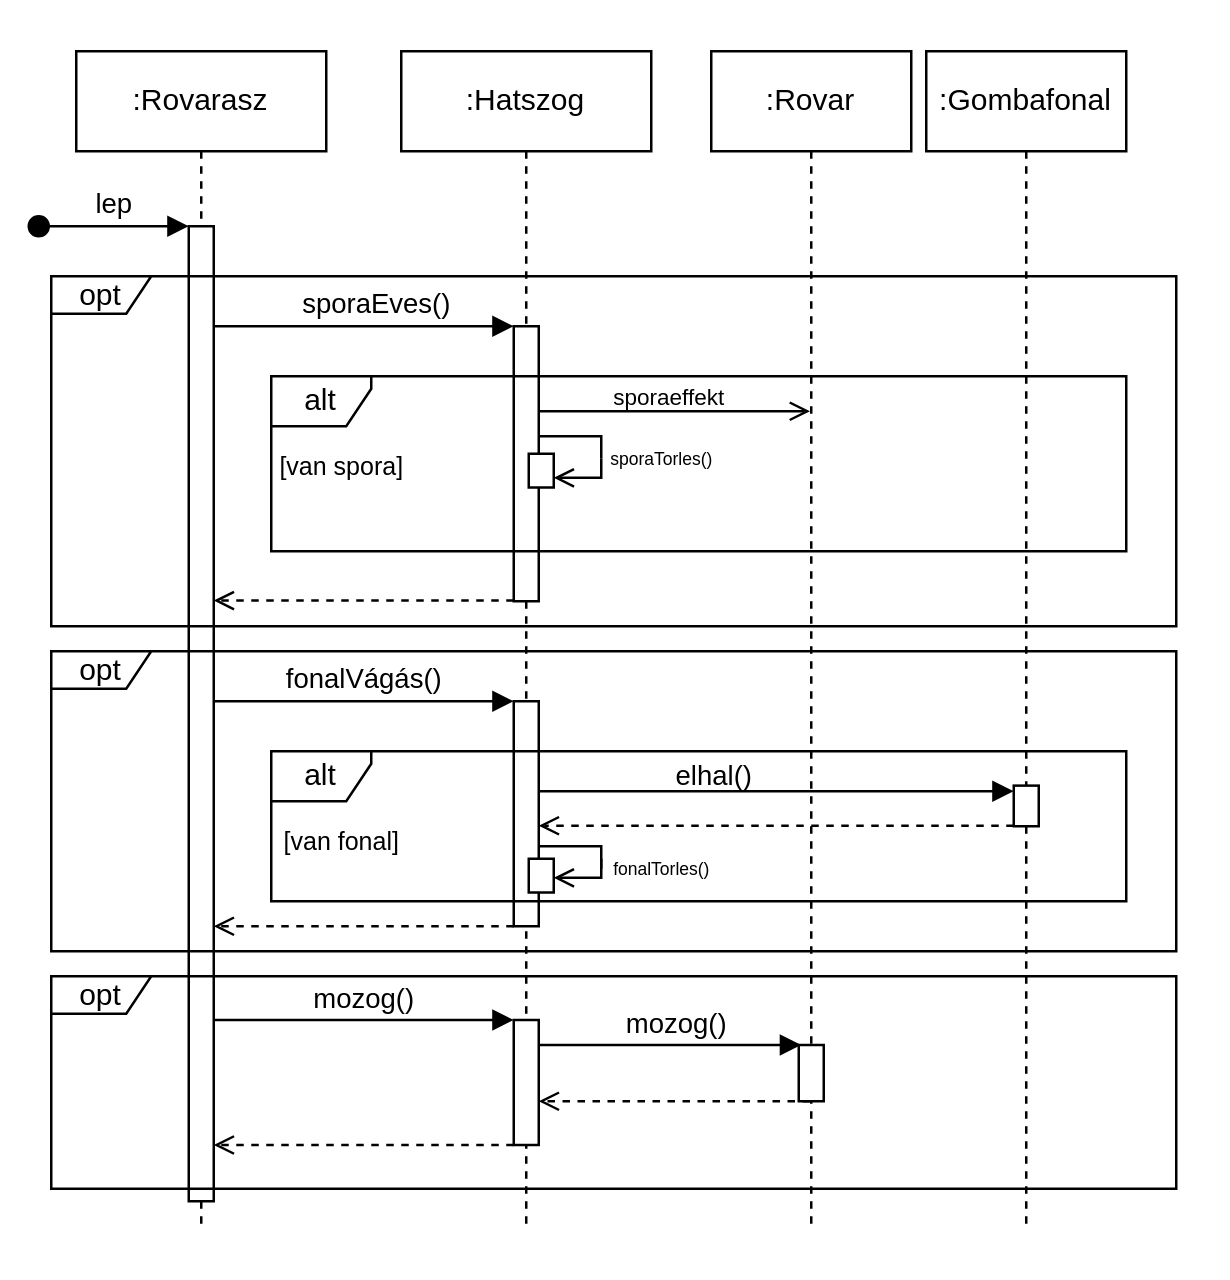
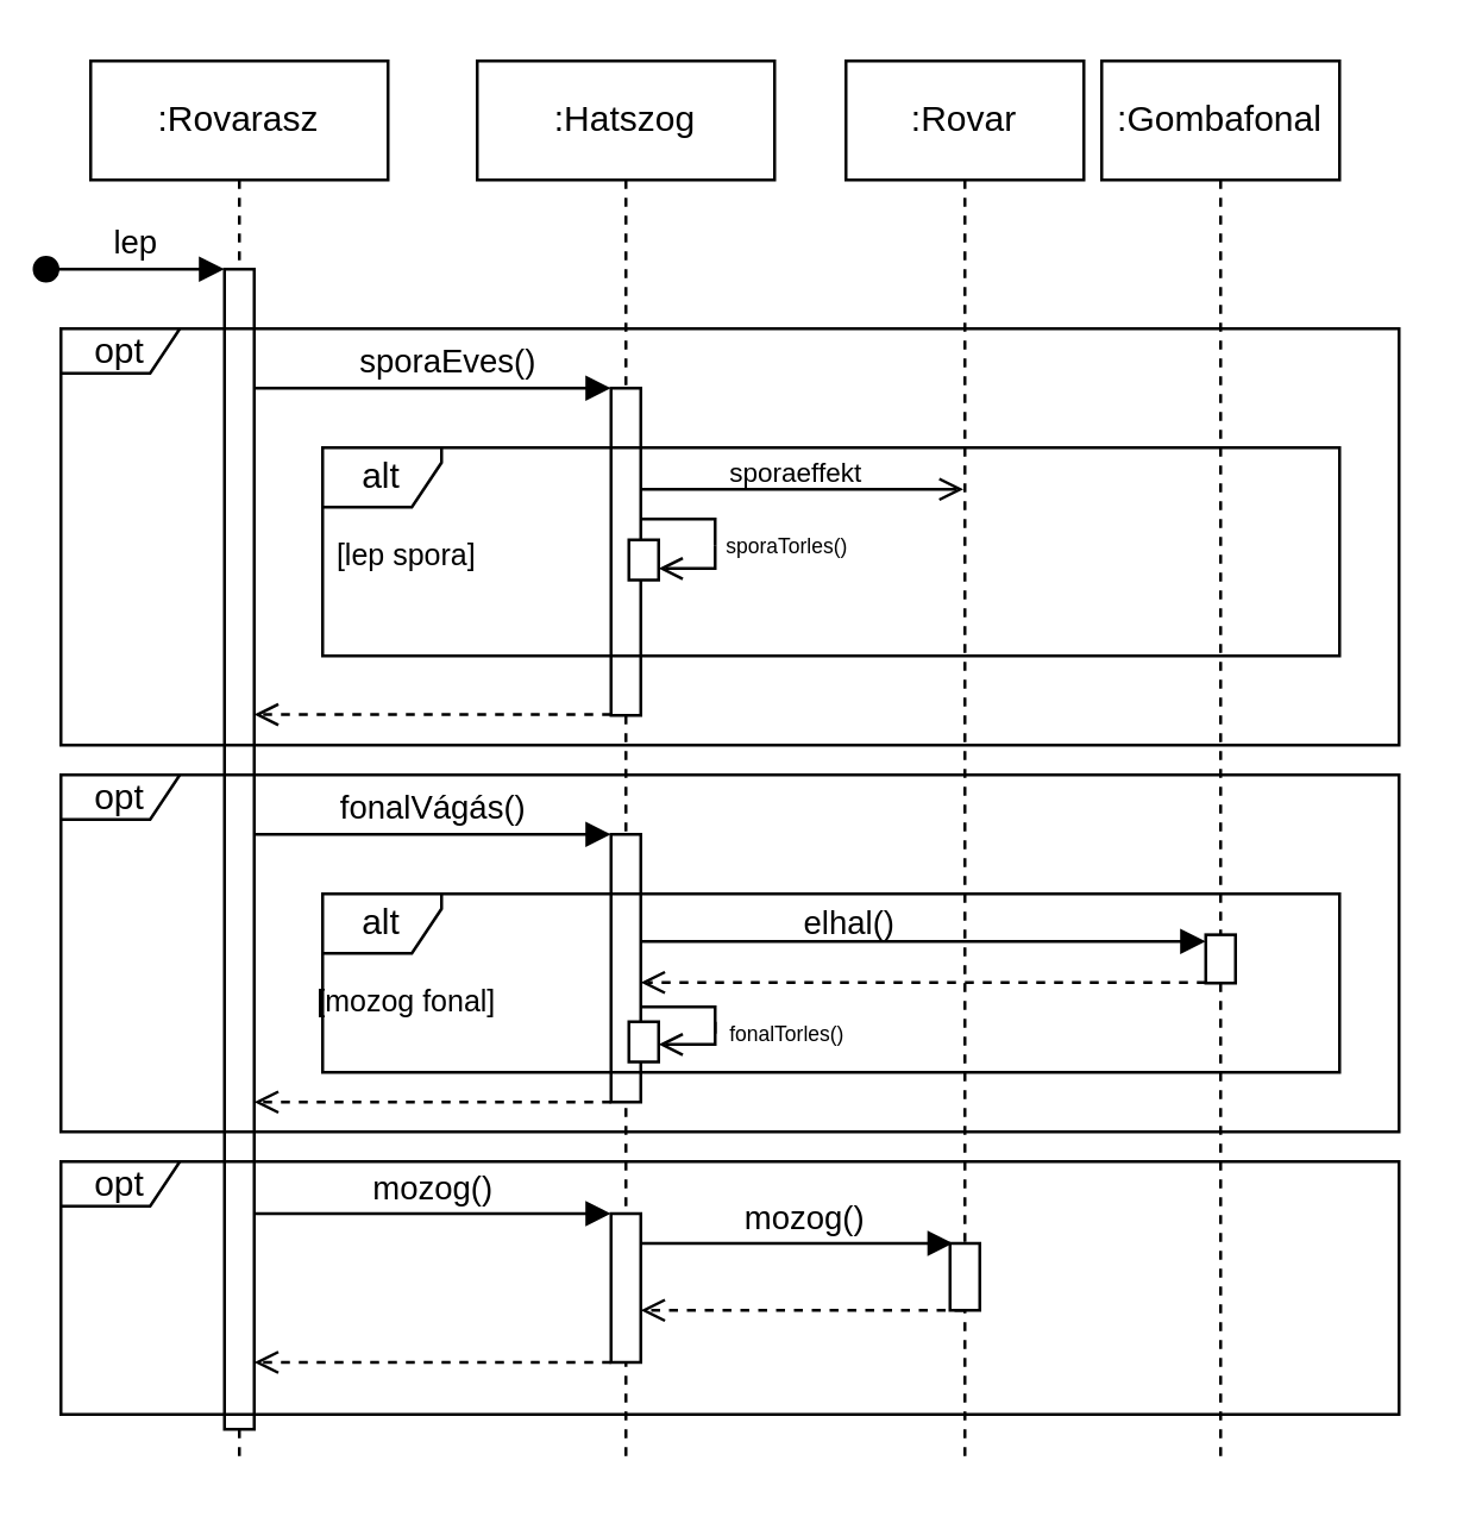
  <mxCell id="0" />
  <mxCell id="1" parent="0" />
  <mxCell id="2" value=":Rovarasz" style="shape=umlLifeline;perimeter=lifelinePerimeter;whiteSpace=wrap;html=1;container=0;dropTarget=0;collapsible=0;recursiveResize=0;outlineConnect=0;portConstraint=eastwest;newEdgeStyle={&quot;edgeStyle&quot;:&quot;elbowEdgeStyle&quot;,&quot;elbow&quot;:&quot;vertical&quot;,&quot;curved&quot;:0,&quot;rounded&quot;:0};" parent="1" vertex="1"><mxGeometry x="30" y="20" width="100" height="470" as="geometry" /></mxCell>
  <mxCell id="3" value="" style="html=1;points=[];perimeter=orthogonalPerimeter;outlineConnect=0;targetShapes=umlLifeline;portConstraint=eastwest;newEdgeStyle={&quot;edgeStyle&quot;:&quot;elbowEdgeStyle&quot;,&quot;elbow&quot;:&quot;vertical&quot;,&quot;curved&quot;:0,&quot;rounded&quot;:0};" parent="2" vertex="1"><mxGeometry x="45" y="70" width="10" height="390" as="geometry" /></mxCell>
  <mxCell id="4" value="lep" style="html=1;verticalAlign=bottom;startArrow=oval;endArrow=block;startSize=8;edgeStyle=elbowEdgeStyle;elbow=vertical;curved=0;rounded=0;" parent="2" target="3" edge="1"><mxGeometry relative="1" as="geometry"><mxPoint x="-15" y="70" as="sourcePoint" /></mxGeometry></mxCell>
  <mxCell id="5" value=":Hatszog" style="shape=umlLifeline;perimeter=lifelinePerimeter;whiteSpace=wrap;html=1;container=0;dropTarget=0;collapsible=0;recursiveResize=0;outlineConnect=0;portConstraint=eastwest;newEdgeStyle={&quot;edgeStyle&quot;:&quot;elbowEdgeStyle&quot;,&quot;elbow&quot;:&quot;vertical&quot;,&quot;curved&quot;:0,&quot;rounded&quot;:0};" parent="1" vertex="1"><mxGeometry x="160" y="20" width="100" height="470" as="geometry" /></mxCell>
  <mxCell id="6" value="" style="html=1;points=[];perimeter=orthogonalPerimeter;outlineConnect=0;targetShapes=umlLifeline;portConstraint=eastwest;newEdgeStyle={&quot;edgeStyle&quot;:&quot;elbowEdgeStyle&quot;,&quot;elbow&quot;:&quot;vertical&quot;,&quot;curved&quot;:0,&quot;rounded&quot;:0};" parent="5" vertex="1"><mxGeometry x="45" y="110" width="10" height="110" as="geometry" /></mxCell>
  <mxCell id="7" value="sporaEves()" style="html=1;verticalAlign=bottom;endArrow=block;edgeStyle=elbowEdgeStyle;elbow=vertical;curved=0;rounded=0;labelBackgroundColor=none;" parent="1" edge="1"><mxGeometry x="0.081" relative="1" as="geometry"><mxPoint x="85" y="130" as="sourcePoint" /><Array as="points"><mxPoint x="170" y="130" /></Array><mxPoint x="205" y="130" as="targetPoint" /><mxPoint as="offset" /></mxGeometry></mxCell>
  <mxCell id="8" style="edgeStyle=elbowEdgeStyle;rounded=0;orthogonalLoop=1;jettySize=auto;html=1;elbow=vertical;curved=0;endArrow=open;endFill=0;dashed=1;" parent="1" edge="1"><mxGeometry relative="1" as="geometry"><mxPoint x="323.5" y="440.001" as="sourcePoint" /><mxPoint x="215" y="440.001" as="targetPoint" /><Array as="points"><mxPoint x="270" y="440" /></Array></mxGeometry></mxCell>
  <mxCell id="9" value=":Rovar" style="shape=umlLifeline;perimeter=lifelinePerimeter;whiteSpace=wrap;html=1;container=0;dropTarget=0;collapsible=0;recursiveResize=0;outlineConnect=0;portConstraint=eastwest;newEdgeStyle={&quot;edgeStyle&quot;:&quot;elbowEdgeStyle&quot;,&quot;elbow&quot;:&quot;vertical&quot;,&quot;curved&quot;:0,&quot;rounded&quot;:0};size=40;" parent="1" vertex="1"><mxGeometry x="284" y="20" width="80" height="470" as="geometry" /></mxCell>
  <mxCell id="10" value="" style="html=1;points=[];perimeter=orthogonalPerimeter;outlineConnect=0;targetShapes=umlLifeline;portConstraint=eastwest;newEdgeStyle={&quot;edgeStyle&quot;:&quot;elbowEdgeStyle&quot;,&quot;elbow&quot;:&quot;vertical&quot;,&quot;curved&quot;:0,&quot;rounded&quot;:0};" vertex="1" parent="9"><mxGeometry x="35" y="397.5" width="10" height="22.5" as="geometry" /></mxCell>
  <mxCell id="11" value="opt" style="shape=umlFrame;whiteSpace=wrap;html=1;pointerEvents=0;width=40;height=15;" parent="1" vertex="1"><mxGeometry x="20" y="110" width="450" height="140" as="geometry" /></mxCell>
  <mxCell id="12" value="" style="endArrow=open;html=1;rounded=0;dashed=1;endFill=0;" parent="1" edge="1"><mxGeometry relative="1" as="geometry"><mxPoint x="205" y="239.72" as="sourcePoint" /><mxPoint x="85" y="239.72" as="targetPoint" /></mxGeometry></mxCell>
  <mxCell id="13" value="opt" style="shape=umlFrame;whiteSpace=wrap;html=1;pointerEvents=0;width=40;height=15;" parent="1" vertex="1"><mxGeometry x="20" y="260" width="450" height="120" as="geometry" /></mxCell>
  <mxCell id="14" value="fonalVágás()" style="html=1;verticalAlign=bottom;endArrow=block;edgeStyle=elbowEdgeStyle;elbow=vertical;curved=0;rounded=0;" parent="1" edge="1"><mxGeometry x="0.002" relative="1" as="geometry"><mxPoint x="85" y="280" as="sourcePoint" /><Array as="points"><mxPoint x="180" y="280" /><mxPoint x="165" y="280" /></Array><mxPoint x="205" y="280" as="targetPoint" /><mxPoint as="offset" /></mxGeometry></mxCell>
  <mxCell id="15" style="edgeStyle=elbowEdgeStyle;rounded=0;orthogonalLoop=1;jettySize=auto;html=1;elbow=vertical;curved=0;endArrow=block;endFill=1;" parent="1" edge="1" target="38"><mxGeometry relative="1" as="geometry"><mxPoint x="215" y="315.998" as="sourcePoint" /><mxPoint x="380" y="320" as="targetPoint" /></mxGeometry></mxCell>
  <mxCell id="16" value="elhal()" style="edgeLabel;html=1;align=center;verticalAlign=middle;resizable=0;points=[];labelBackgroundColor=none;" parent="15" vertex="1" connectable="0"><mxGeometry x="-0.142" y="1" relative="1" as="geometry"><mxPoint x="-12" y="-6" as="offset" /></mxGeometry></mxCell>
  <mxCell id="17" value="" style="html=1;points=[];perimeter=orthogonalPerimeter;outlineConnect=0;targetShapes=umlLifeline;portConstraint=eastwest;newEdgeStyle={&quot;edgeStyle&quot;:&quot;elbowEdgeStyle&quot;,&quot;elbow&quot;:&quot;vertical&quot;,&quot;curved&quot;:0,&quot;rounded&quot;:0};" parent="1" vertex="1"><mxGeometry x="205" y="280" width="10" height="90" as="geometry" /></mxCell>
  <mxCell id="18" value="" style="html=1;verticalAlign=bottom;endArrow=none;endSize=6;edgeStyle=elbowEdgeStyle;elbow=vertical;curved=0;rounded=0;startFill=0;" parent="1" edge="1"><mxGeometry x="0.047" relative="1" as="geometry"><mxPoint x="240" y="183" as="targetPoint" /><Array as="points"><mxPoint x="226" y="174" /></Array><mxPoint x="215" y="174" as="sourcePoint" /><mxPoint as="offset" /></mxGeometry></mxCell>
  <mxCell id="19" value="&lt;font style=&quot;font-size: 7px;&quot;&gt;sporaTorles()&lt;/font&gt;" style="edgeLabel;html=1;align=center;verticalAlign=middle;resizable=0;points=[];labelBackgroundColor=none;" parent="18" vertex="1" connectable="0"><mxGeometry x="0.048" y="1" relative="1" as="geometry"><mxPoint x="30" y="8" as="offset" /></mxGeometry></mxCell>
  <mxCell id="20" value="alt" style="shape=umlFrame;whiteSpace=wrap;html=1;pointerEvents=0;width=40;height=20;" parent="1" vertex="1"><mxGeometry x="108" y="150" width="342" height="70" as="geometry" /></mxCell>
- <mxCell id="21" value="&lt;font style=&quot;font-size: 10px;&quot;&gt;[van spora]&lt;/font&gt;" style="text;html=1;align=center;verticalAlign=middle;resizable=0;points=[];autosize=1;strokeColor=none;fillColor=none;" parent="1" vertex="1"><mxGeometry x="101" y="171" width="70" height="30" as="geometry" /></mxCell>
+ <mxCell id="21" value="&lt;font style=&quot;font-size: 10px;&quot;&gt;[lep spora]&lt;/font&gt;" style="text;html=1;align=center;verticalAlign=middle;resizable=0;points=[];autosize=1;strokeColor=none;fillColor=none;" parent="1" vertex="1"><mxGeometry x="101" y="171" width="70" height="30" as="geometry" /></mxCell>
  <mxCell id="22" value="" style="html=1;points=[];perimeter=orthogonalPerimeter;outlineConnect=0;targetShapes=umlLifeline;portConstraint=eastwest;newEdgeStyle={&quot;edgeStyle&quot;:&quot;elbowEdgeStyle&quot;,&quot;elbow&quot;:&quot;vertical&quot;,&quot;curved&quot;:0,&quot;rounded&quot;:0};" parent="1" vertex="1"><mxGeometry x="211" y="181" width="10" height="13.5" as="geometry" /></mxCell>
  <mxCell id="23" value="" style="html=1;verticalAlign=bottom;endArrow=open;endSize=6;edgeStyle=elbowEdgeStyle;elbow=vertical;curved=0;rounded=0;startFill=0;endFill=0;" parent="1" edge="1"><mxGeometry x="0.047" relative="1" as="geometry"><mxPoint x="221" y="190.63" as="targetPoint" /><Array as="points"><mxPoint x="260" y="190.63" /></Array><mxPoint x="240" y="183" as="sourcePoint" /><mxPoint as="offset" /></mxGeometry></mxCell>
  <mxCell id="24" style="edgeStyle=elbowEdgeStyle;rounded=0;orthogonalLoop=1;jettySize=auto;html=1;elbow=vertical;curved=0;endArrow=open;endFill=0;" parent="1" edge="1"><mxGeometry relative="1" as="geometry"><mxPoint x="215" y="163.998" as="sourcePoint" /><mxPoint x="323.5" y="163.998" as="targetPoint" /></mxGeometry></mxCell>
  <mxCell id="25" value="sporaeffekt" style="edgeLabel;html=1;align=center;verticalAlign=middle;resizable=0;points=[];fontSize=9;labelBackgroundColor=none;" parent="24" vertex="1" connectable="0"><mxGeometry x="-0.091" relative="1" as="geometry"><mxPoint x="3" y="-6" as="offset" /></mxGeometry></mxCell>
  <mxCell id="26" value="" style="html=1;verticalAlign=bottom;endArrow=none;endSize=6;edgeStyle=elbowEdgeStyle;elbow=vertical;curved=0;rounded=0;startFill=0;" parent="1" edge="1"><mxGeometry x="0.047" relative="1" as="geometry"><mxPoint x="240" y="347" as="targetPoint" /><Array as="points"><mxPoint x="226" y="338" /></Array><mxPoint x="215" y="338" as="sourcePoint" /><mxPoint as="offset" /></mxGeometry></mxCell>
  <mxCell id="27" value="&lt;font style=&quot;font-size: 7px;&quot;&gt;fonalTorles()&lt;/font&gt;" style="edgeLabel;html=1;align=center;verticalAlign=middle;resizable=0;points=[];labelBackgroundColor=none;" parent="26" vertex="1" connectable="0"><mxGeometry x="0.048" y="1" relative="1" as="geometry"><mxPoint x="30" y="8" as="offset" /></mxGeometry></mxCell>
  <mxCell id="28" value="alt" style="shape=umlFrame;whiteSpace=wrap;html=1;pointerEvents=0;width=40;height=20;" parent="1" vertex="1"><mxGeometry x="108" y="300" width="342" height="60" as="geometry" /></mxCell>
- <mxCell id="29" value="&lt;font style=&quot;font-size: 10px;&quot;&gt;[van fonal]&lt;/font&gt;" style="text;html=1;align=center;verticalAlign=middle;resizable=0;points=[];autosize=1;strokeColor=none;fillColor=none;" parent="1" vertex="1"><mxGeometry x="101" y="321" width="70" height="30" as="geometry" /></mxCell>
+ <mxCell id="29" value="&lt;font style=&quot;font-size: 10px;&quot;&gt;[mozog fonal]&lt;/font&gt;" style="text;html=1;align=center;verticalAlign=middle;resizable=0;points=[];autosize=1;strokeColor=none;fillColor=none;" parent="1" vertex="1"><mxGeometry x="101" y="321" width="70" height="30" as="geometry" /></mxCell>
  <mxCell id="30" value="" style="html=1;points=[];perimeter=orthogonalPerimeter;outlineConnect=0;targetShapes=umlLifeline;portConstraint=eastwest;newEdgeStyle={&quot;edgeStyle&quot;:&quot;elbowEdgeStyle&quot;,&quot;elbow&quot;:&quot;vertical&quot;,&quot;curved&quot;:0,&quot;rounded&quot;:0};" parent="1" vertex="1"><mxGeometry x="211" y="343" width="10" height="13.5" as="geometry" /></mxCell>
  <mxCell id="31" value="" style="html=1;verticalAlign=bottom;endArrow=open;endSize=6;edgeStyle=elbowEdgeStyle;elbow=vertical;curved=0;rounded=0;startFill=0;endFill=0;" parent="1" edge="1"><mxGeometry x="0.047" relative="1" as="geometry"><mxPoint x="221" y="350.63" as="targetPoint" /><Array as="points"><mxPoint x="260" y="350.63" /></Array><mxPoint x="240" y="343" as="sourcePoint" /><mxPoint as="offset" /></mxGeometry></mxCell>
  <mxCell id="32" value="opt" style="shape=umlFrame;whiteSpace=wrap;html=1;pointerEvents=0;width=40;height=15;" parent="1" vertex="1"><mxGeometry x="20" y="390" width="450" height="85" as="geometry" /></mxCell>
  <mxCell id="33" value="mozog()" style="html=1;verticalAlign=bottom;endArrow=block;edgeStyle=elbowEdgeStyle;elbow=vertical;curved=0;rounded=0;" parent="1" edge="1"><mxGeometry x="0.002" relative="1" as="geometry"><mxPoint x="85" y="407.5" as="sourcePoint" /><Array as="points"><mxPoint x="180" y="407.5" /><mxPoint x="165" y="407.5" /></Array><mxPoint x="205" y="407.5" as="targetPoint" /><mxPoint as="offset" /></mxGeometry></mxCell>
  <mxCell id="34" value="" style="html=1;points=[];perimeter=orthogonalPerimeter;outlineConnect=0;targetShapes=umlLifeline;portConstraint=eastwest;newEdgeStyle={&quot;edgeStyle&quot;:&quot;elbowEdgeStyle&quot;,&quot;elbow&quot;:&quot;vertical&quot;,&quot;curved&quot;:0,&quot;rounded&quot;:0};" parent="1" vertex="1"><mxGeometry x="205" y="407.5" width="10" height="50" as="geometry" /></mxCell>
  <mxCell id="35" value="mozog()" style="html=1;verticalAlign=bottom;endArrow=block;endSize=6;edgeStyle=elbowEdgeStyle;elbow=vertical;curved=0;rounded=0;endFill=1;entryX=0.1;entryY=0.01;entryDx=0;entryDy=0;entryPerimeter=0;" parent="1" target="10" edge="1"><mxGeometry x="0.041" relative="1" as="geometry"><mxPoint x="300" y="418" as="targetPoint" /><Array as="points"><mxPoint x="340" y="417.5" /></Array><mxPoint x="215" y="417.54" as="sourcePoint" /><mxPoint as="offset" /></mxGeometry></mxCell>
  <mxCell id="36" value="" style="endArrow=open;html=1;rounded=0;dashed=1;endFill=0;" parent="1" edge="1"><mxGeometry relative="1" as="geometry"><mxPoint x="205" y="370" as="sourcePoint" /><mxPoint x="85" y="370" as="targetPoint" /></mxGeometry></mxCell>
  <mxCell id="37" value=":Gombafonal" style="shape=umlLifeline;perimeter=lifelinePerimeter;whiteSpace=wrap;html=1;container=0;dropTarget=0;collapsible=0;recursiveResize=0;outlineConnect=0;portConstraint=eastwest;newEdgeStyle={&quot;edgeStyle&quot;:&quot;elbowEdgeStyle&quot;,&quot;elbow&quot;:&quot;vertical&quot;,&quot;curved&quot;:0,&quot;rounded&quot;:0};size=40;" parent="1" vertex="1"><mxGeometry x="370" y="20" width="80" height="470" as="geometry" /></mxCell>
  <mxCell id="38" value="" style="html=1;points=[];perimeter=orthogonalPerimeter;outlineConnect=0;targetShapes=umlLifeline;portConstraint=eastwest;newEdgeStyle={&quot;edgeStyle&quot;:&quot;elbowEdgeStyle&quot;,&quot;elbow&quot;:&quot;vertical&quot;,&quot;curved&quot;:0,&quot;rounded&quot;:0};" vertex="1" parent="37"><mxGeometry x="35" y="293.75" width="10" height="16.25" as="geometry" /></mxCell>
  <mxCell id="39" style="edgeStyle=elbowEdgeStyle;rounded=0;orthogonalLoop=1;jettySize=auto;html=1;elbow=vertical;curved=0;endArrow=open;endFill=0;dashed=1;" edge="1" parent="1" source="34" target="3"><mxGeometry relative="1" as="geometry"><mxPoint x="188.5" y="457.501" as="sourcePoint" /><mxPoint x="90" y="458" as="targetPoint" /><Array as="points"><mxPoint x="135" y="457.5" /></Array></mxGeometry></mxCell>
  <mxCell id="40" style="edgeStyle=elbowEdgeStyle;rounded=0;orthogonalLoop=1;jettySize=auto;html=1;elbow=vertical;curved=0;endArrow=open;endFill=0;dashed=1;" edge="1" parent="1" source="38" target="17"><mxGeometry relative="1" as="geometry"><mxPoint x="348.5" y="329.801" as="sourcePoint" /><mxPoint x="240" y="329.801" as="targetPoint" /><Array as="points"><mxPoint x="295" y="329.8" /></Array></mxGeometry></mxCell>
